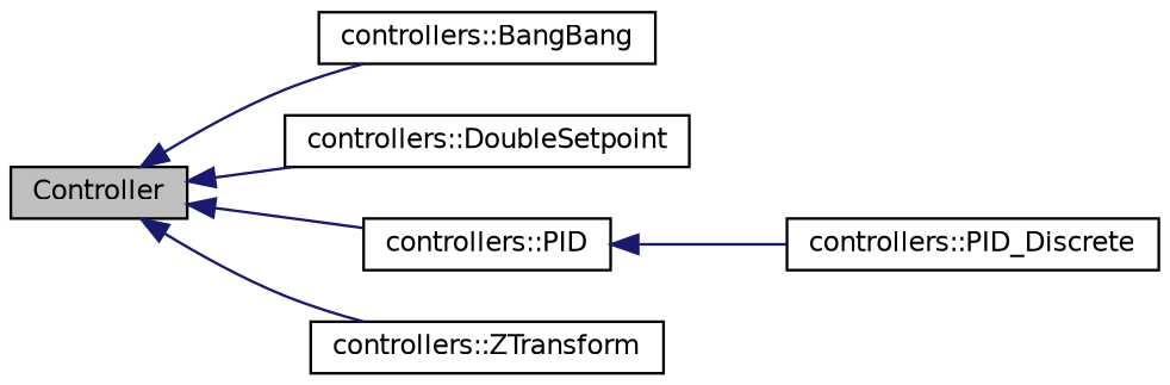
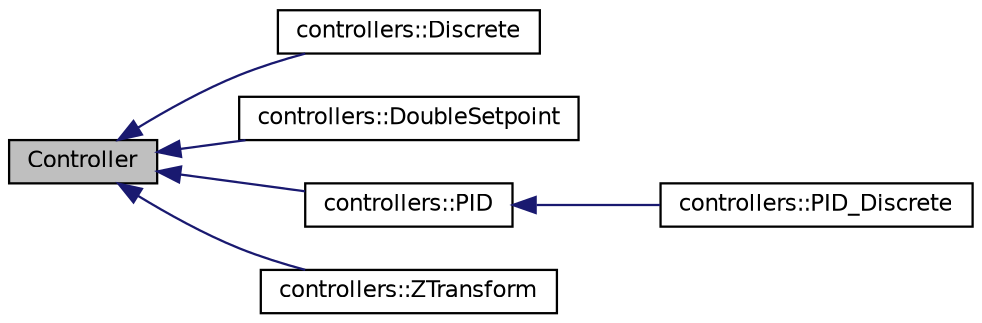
  digraph {
    rankdir=LR
    node [color=black fillcolor=white fontname=Helvetica fontsize=10 shape=record style=filled]
    edge [color=midnightblue dir=back fontname=Helvetica fontsize=10 labelfontname=Helvetica labelfontsize=10 style=solid]
    n1 [fillcolor=grey75 fontcolor=black height=0.2 label=Controller width=0.4]
-   n2 [height=0.2 label="controllers::BangBang" width=0.4]
+   n2 [height=0.2 label="controllers::Discrete" width=0.4]
    n3 [height=0.2 label="controllers::DoubleSetpoint" width=0.4]
    n4 [height=0.2 label="controllers::PID" width=0.4]
    n5 [height=0.2 label="controllers::ZTransform" width=0.4]
    n6 [height=0.2 label="controllers::PID_Discrete" width=0.4]
    n1 -> n2
    n1 -> n3
    n1 -> n4
    n1 -> n5
    n4 -> n6
  }
